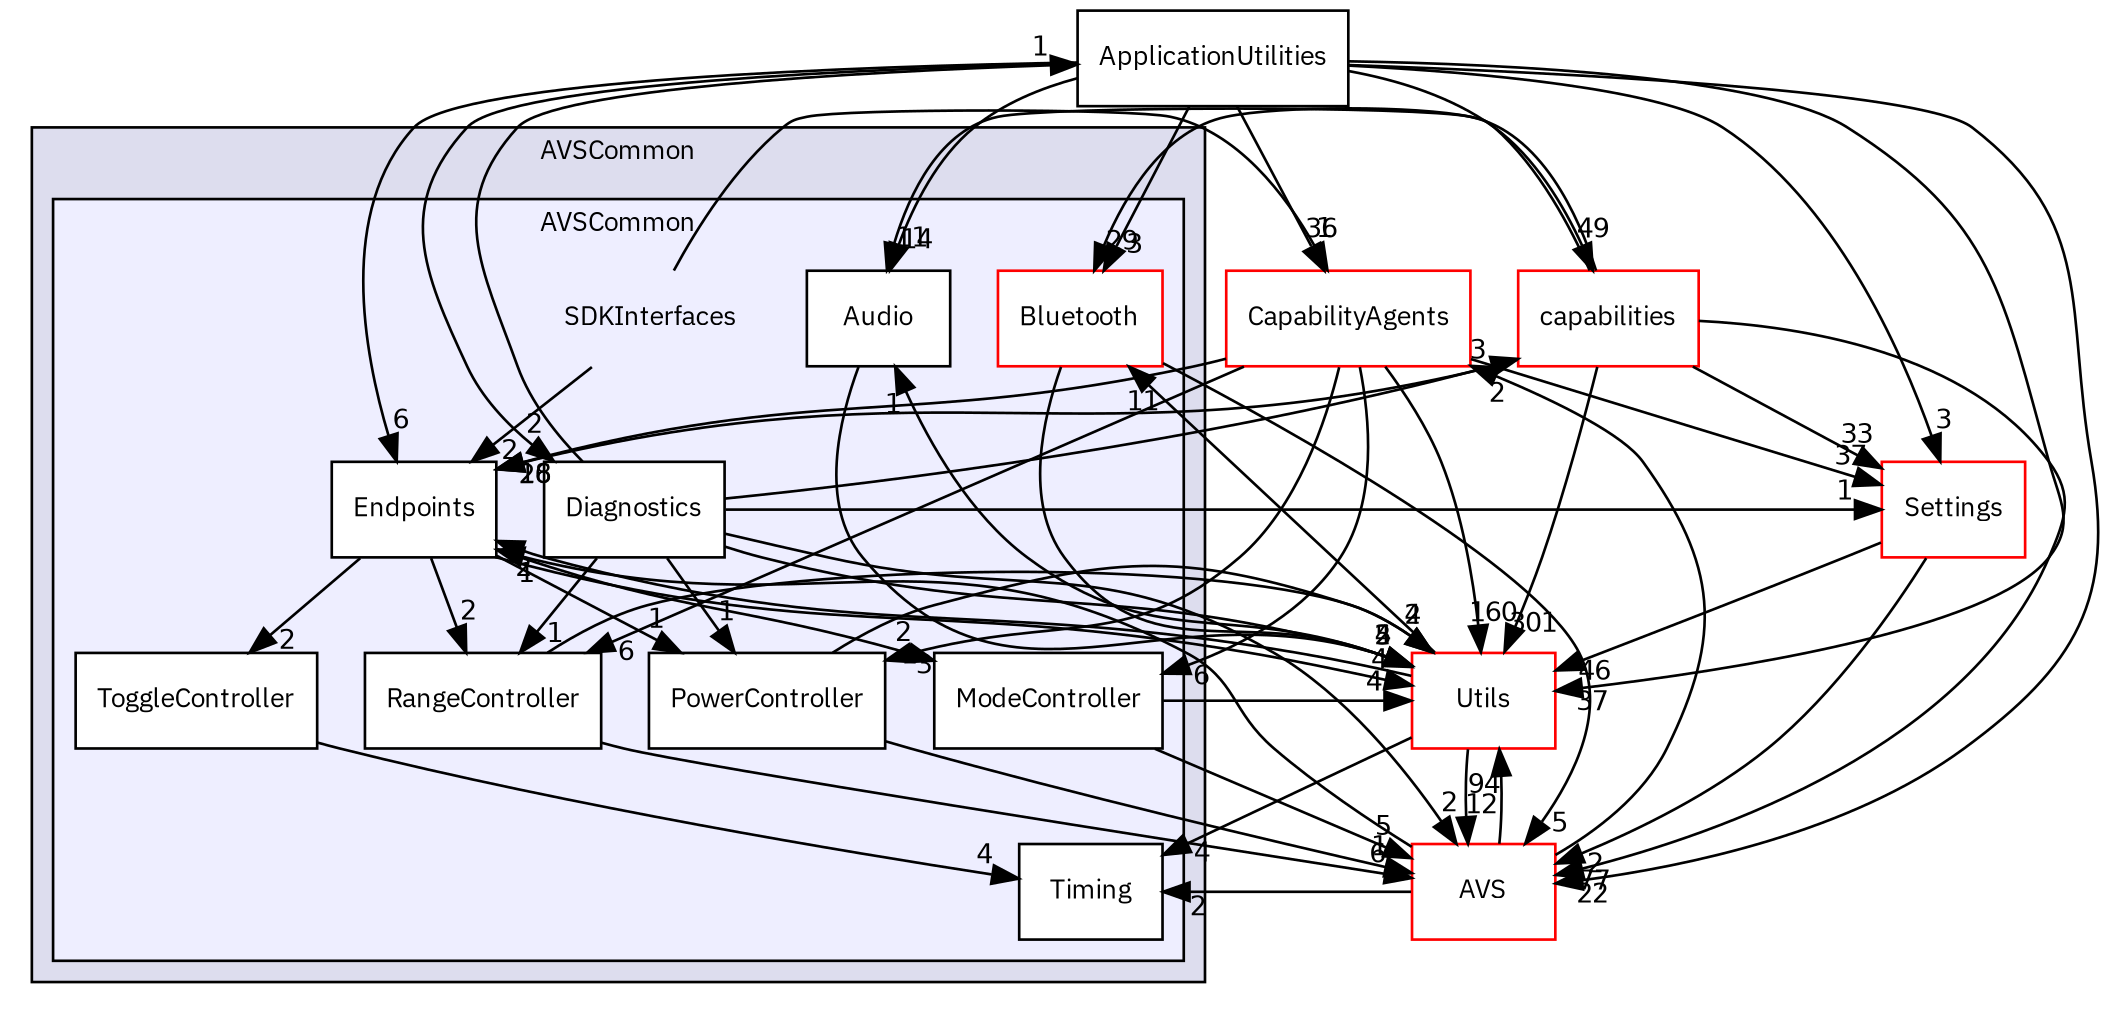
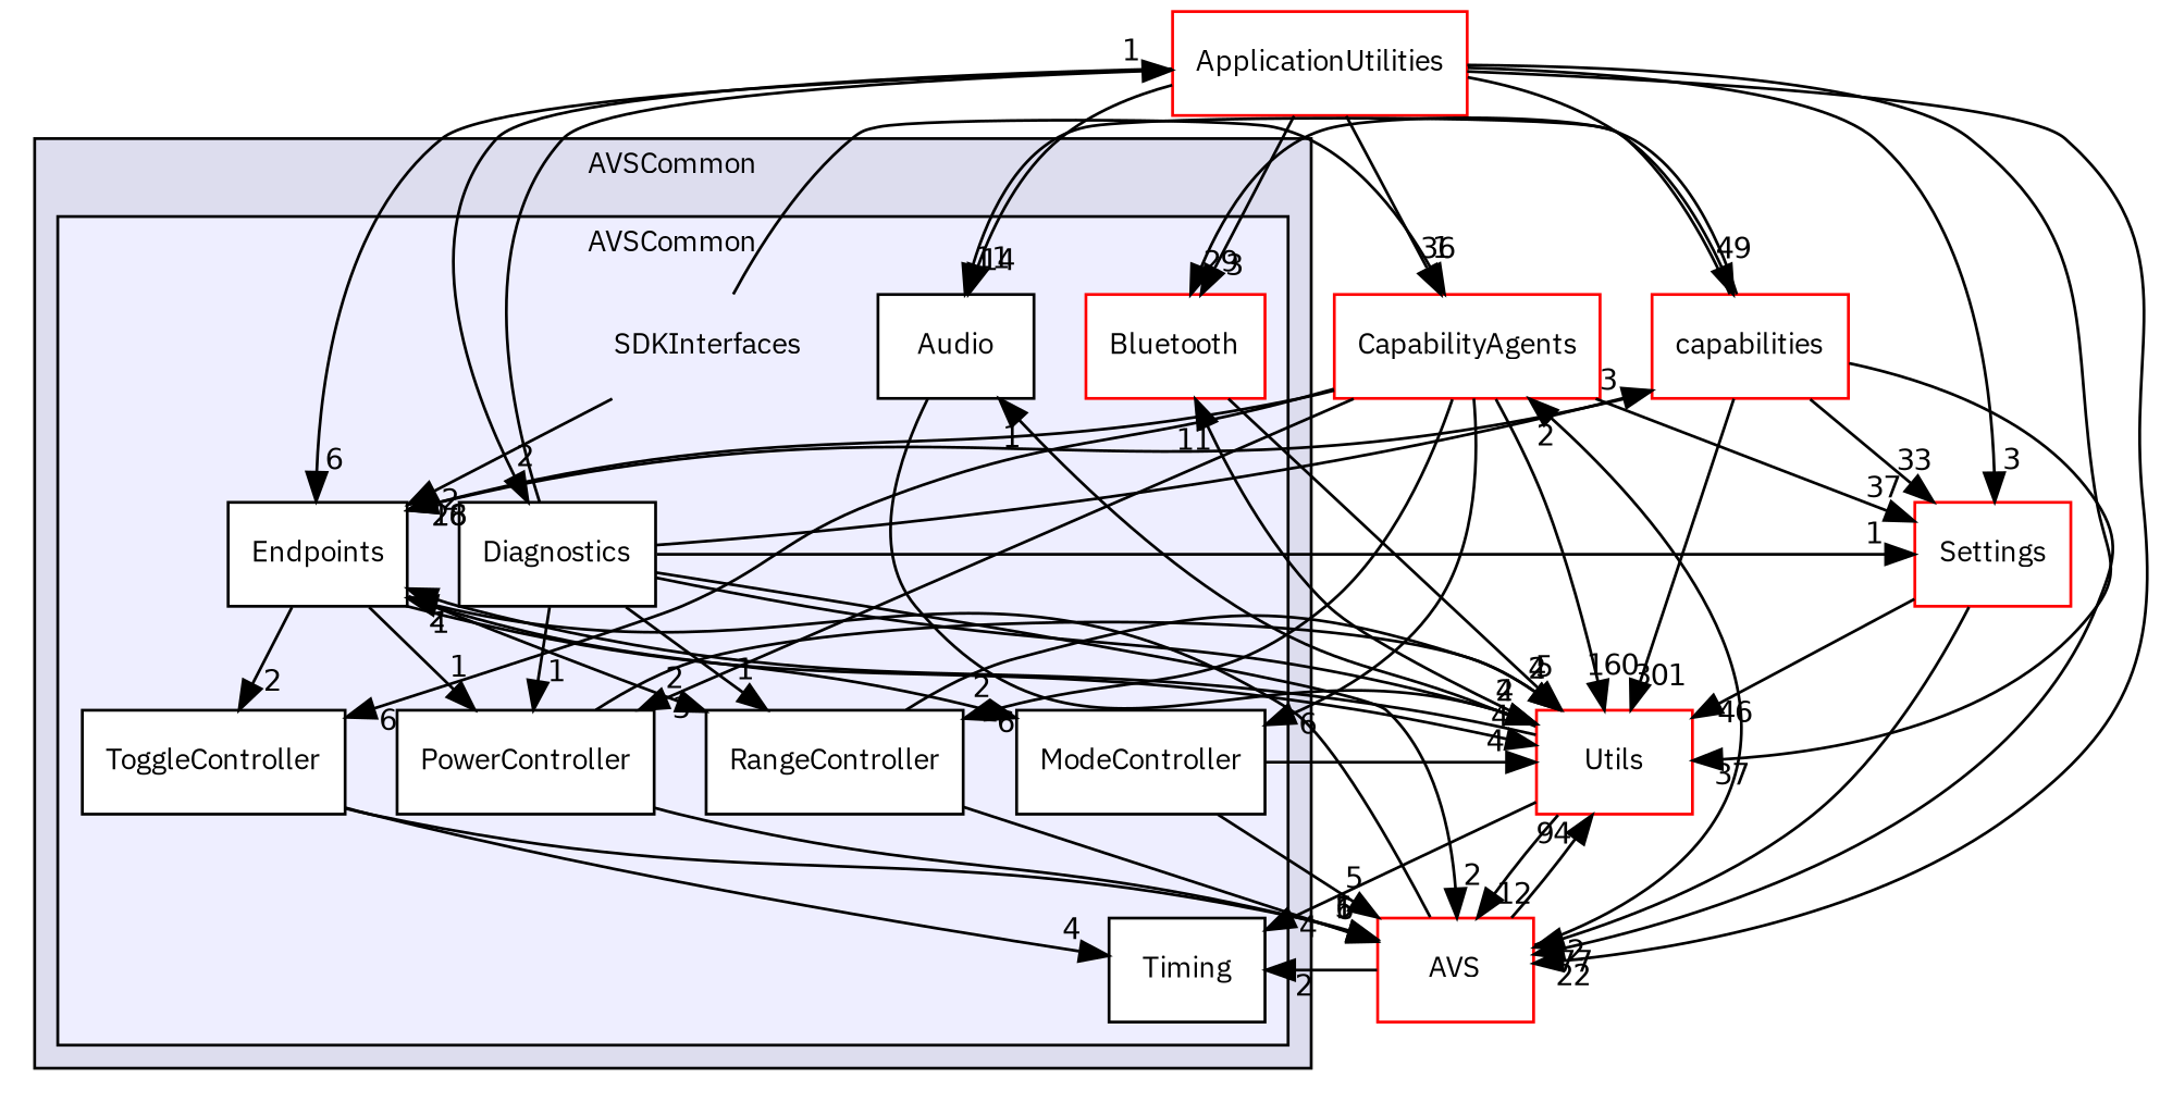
  digraph {
    compound=true
    fontname="IBM Plex Sans"
    node [fontname="IBM Plex Sans" fontsize=10 shape=box color=black fillcolor=white style=filled]
    edge [fontname="IBM Plex Sans" headlabel=2 labeldistance=1.5 labelfontname=Helvetica labelfontsize=10]
    n1 [label=SDKInterfaces shape=plaintext color="" fillcolor="" style=""]
    n2 [label=Audio]
    n3 [color=red label=Bluetooth]
    n4 [label=Diagnostics]
    n5 [label=Endpoints]
    n6 [label=ModeController]
    n7 [label=PowerController]
    n8 [label=RangeController]
    n9 [label=Timing]
    n10 [label=ToggleController]
    n11 [color=red label=CapabilityAgents]
    n12 [color=red label=Utils]
-   n13 [label=ApplicationUtilities]
+   n13 [color=red label=ApplicationUtilities]
    n14 [color=red label=AVS]
    n15 [color=red label=Settings]
    n16 [color=red label=capabilities]
    subgraph cluster_1 {
      bgcolor="#ddddee"
      fontsize=10
      label=AVSCommon
      pencolor=black
      subgraph cluster_2 {
        bgcolor="#eeeeff"
        fontsize=10
        label=AVSCommon
        pencolor=black
        n1
        n2
        n3
        n4
        n5
        n6
        n7
        n8
        n9
        n10
      }
    }
    n1 -> n5
    n1 -> n11 [headlabel=1]
    n2 -> n12 [headlabel=4]
    n3 -> n12 [headlabel=5]
    n4 -> n7 [headlabel=1]
    n4 -> n8 [headlabel=1]
    n4 -> n12
    n4 -> n13 [headlabel=1]
    n4 -> n14
    n4 -> n15 [headlabel=1]
    n4 -> n16 [headlabel=3]
    n5 -> n6
    n5 -> n7 [headlabel=1]
    n5 -> n8
    n5 -> n10
    n5 -> n12 [headlabel=4]
    n6 -> n12 [headlabel=4]
    n6 -> n14 [headlabel=5]
    n7 -> n12
    n7 -> n14 [headlabel=1]
    n8 -> n12 [headlabel=4]
    n8 -> n14 [headlabel=6]
    n10 -> n9 [headlabel=4]
-   n3 -> n14 [headlabel=5]
+   n10 -> n14 [headlabel=5]
    n11 -> n5 [headlabel=18]
    n11 -> n6 [headlabel=6]
    n11 -> n7 [headlabel=3]
    n11 -> n8 [headlabel=6]
+   n11 -> n10 [headlabel=6]
    n11 -> n12 [headlabel=160]
    n11 -> n15 [headlabel=37]
    n12 -> n2 [headlabel=1]
    n12 -> n3 [headlabel=11]
    n12 -> n5
    n12 -> n9 [headlabel=4]
    n12 -> n14 [headlabel=12]
    n13 -> n2 [headlabel=14]
    n13 -> n3 [headlabel=3]
    n13 -> n4
    n13 -> n5 [headlabel=6]
    n13 -> n11 [headlabel=36]
    n13 -> n12 [headlabel=37]
    n13 -> n14 [headlabel=22]
    n13 -> n15 [headlabel=3]
    n13 -> n16 [headlabel=49]
    n14 -> n5 [headlabel=1]
    n14 -> n9
    n14 -> n11
    n14 -> n12 [headlabel=94]
    n15 -> n12 [headlabel=46]
    n15 -> n14
    n16 -> n2 [headlabel=11]
    n16 -> n3 [headlabel=29]
    n16 -> n5 [headlabel=26]
    n16 -> n12 [headlabel=301]
    n16 -> n14 [headlabel=77]
    n16 -> n15 [headlabel=33]
  }
